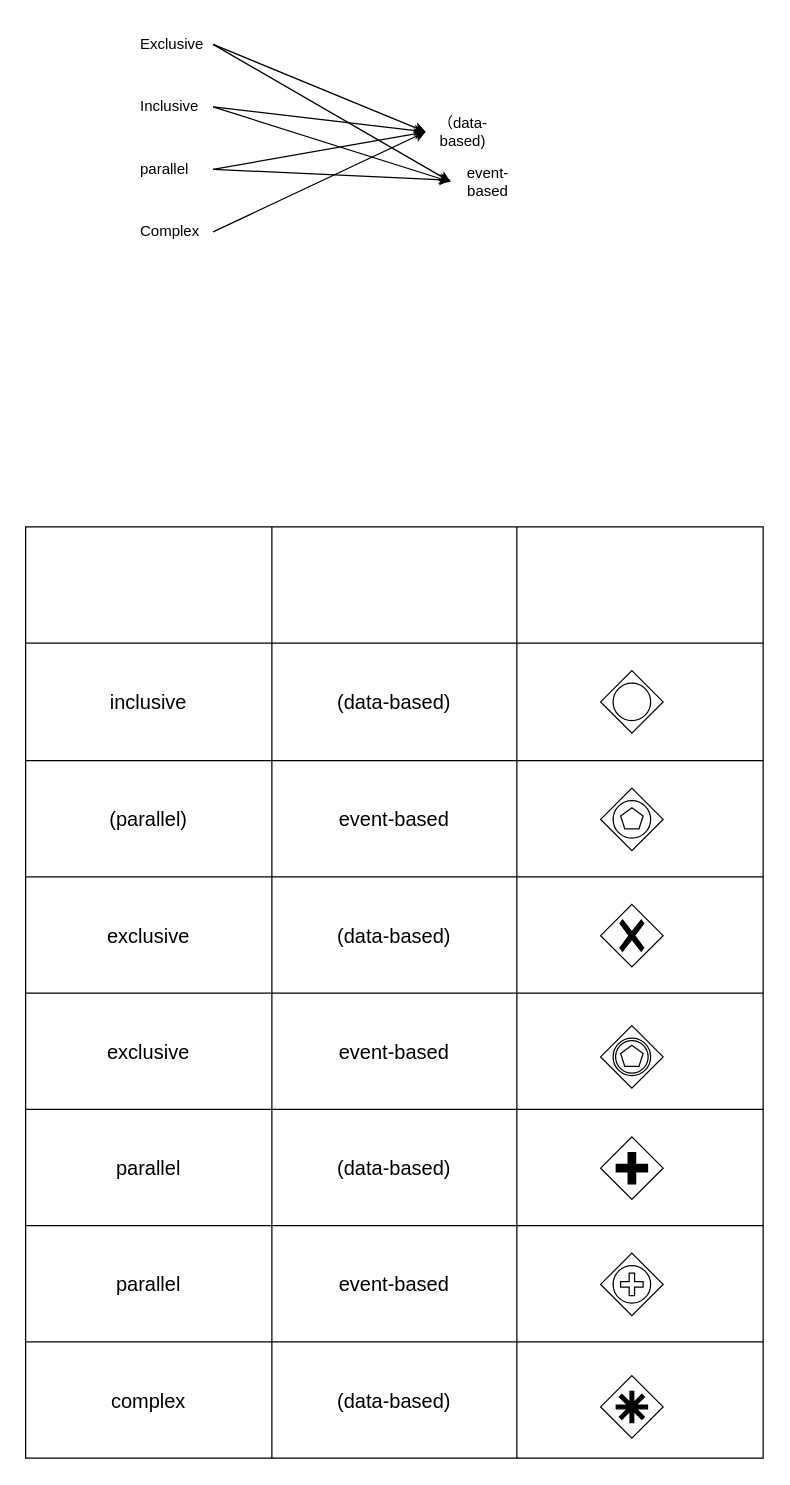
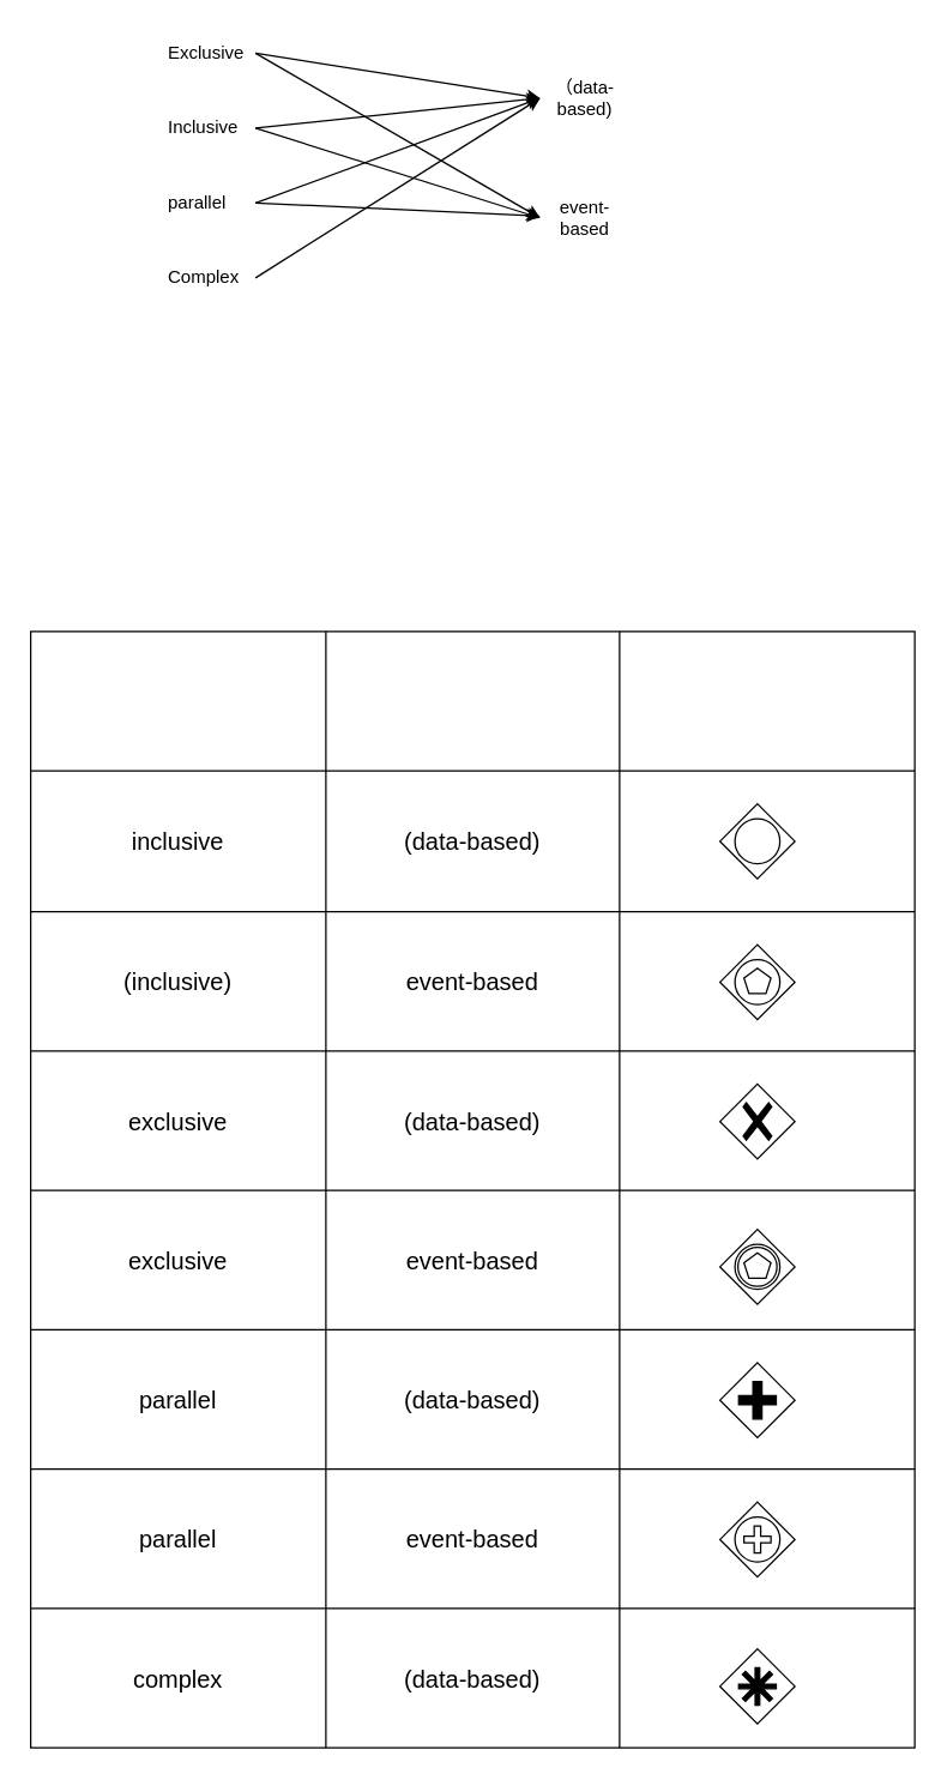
  <mxCell id="0" />
  <mxCell id="1" parent="0" />
  <mxCell id="2" value="" style="shape=table;startSize=0;container=1;collapsible=0;childLayout=tableLayout;fontSize=16;" parent="1" vertex="1"><mxGeometry x="20" y="421" width="590" height="745" as="geometry" /></mxCell>
  <mxCell id="3" value="" style="shape=tableRow;horizontal=0;startSize=0;swimlaneHead=0;swimlaneBody=0;strokeColor=inherit;top=0;left=0;bottom=0;right=0;collapsible=0;dropTarget=0;fillColor=none;points=[[0,0.5],[1,0.5]];portConstraint=eastwest;fontSize=16;" parent="2" vertex="1"><mxGeometry width="590" height="93" as="geometry" /></mxCell>
  <mxCell id="4" value="" style="shape=partialRectangle;html=1;whiteSpace=wrap;connectable=0;strokeColor=inherit;overflow=hidden;fillColor=none;top=0;left=0;bottom=0;right=0;pointerEvents=1;fontSize=16;" parent="3" vertex="1"><mxGeometry width="197" height="93" as="geometry"><mxRectangle width="197" height="93" as="alternateBounds" /></mxGeometry></mxCell>
  <mxCell id="5" value="" style="shape=partialRectangle;html=1;whiteSpace=wrap;connectable=0;strokeColor=inherit;overflow=hidden;fillColor=none;top=0;left=0;bottom=0;right=0;pointerEvents=1;fontSize=16;" parent="3" vertex="1"><mxGeometry x="197" width="196" height="93" as="geometry"><mxRectangle width="196" height="93" as="alternateBounds" /></mxGeometry></mxCell>
  <mxCell id="6" value="" style="shape=partialRectangle;html=1;whiteSpace=wrap;connectable=0;strokeColor=inherit;overflow=hidden;fillColor=none;top=0;left=0;bottom=0;right=0;pointerEvents=1;fontSize=16;" parent="3" vertex="1"><mxGeometry x="393" width="197" height="93" as="geometry"><mxRectangle width="197" height="93" as="alternateBounds" /></mxGeometry></mxCell>
  <mxCell id="7" value="" style="shape=tableRow;horizontal=0;startSize=0;swimlaneHead=0;swimlaneBody=0;strokeColor=inherit;top=0;left=0;bottom=0;right=0;collapsible=0;dropTarget=0;fillColor=none;points=[[0,0.5],[1,0.5]];portConstraint=eastwest;fontSize=16;" parent="2" vertex="1"><mxGeometry y="93" width="590" height="94" as="geometry" /></mxCell>
  <mxCell id="8" value="inclusive" style="shape=partialRectangle;html=1;whiteSpace=wrap;connectable=0;strokeColor=inherit;overflow=hidden;fillColor=none;top=0;left=0;bottom=0;right=0;pointerEvents=1;fontSize=16;" parent="7" vertex="1"><mxGeometry width="197" height="94" as="geometry"><mxRectangle width="197" height="94" as="alternateBounds" /></mxGeometry></mxCell>
  <mxCell id="9" value="(data-based)" style="shape=partialRectangle;html=1;whiteSpace=wrap;connectable=0;strokeColor=inherit;overflow=hidden;fillColor=none;top=0;left=0;bottom=0;right=0;pointerEvents=1;fontSize=16;" parent="7" vertex="1"><mxGeometry x="197" width="196" height="94" as="geometry"><mxRectangle width="196" height="94" as="alternateBounds" /></mxGeometry></mxCell>
  <mxCell id="10" value="" style="shape=partialRectangle;html=1;whiteSpace=wrap;connectable=0;strokeColor=inherit;overflow=hidden;fillColor=none;top=0;left=0;bottom=0;right=0;pointerEvents=1;fontSize=16;" parent="7" vertex="1"><mxGeometry x="393" width="197" height="94" as="geometry"><mxRectangle width="197" height="94" as="alternateBounds" /></mxGeometry></mxCell>
  <mxCell id="11" value="" style="shape=tableRow;horizontal=0;startSize=0;swimlaneHead=0;swimlaneBody=0;strokeColor=inherit;top=0;left=0;bottom=0;right=0;collapsible=0;dropTarget=0;fillColor=none;points=[[0,0.5],[1,0.5]];portConstraint=eastwest;fontSize=16;" parent="2" vertex="1"><mxGeometry y="187" width="590" height="93" as="geometry" /></mxCell>
- <mxCell id="12" value="(parallel)" style="shape=partialRectangle;html=1;whiteSpace=wrap;connectable=0;strokeColor=inherit;overflow=hidden;fillColor=none;top=0;left=0;bottom=0;right=0;pointerEvents=1;fontSize=16;" parent="11" vertex="1"><mxGeometry width="197" height="93" as="geometry"><mxRectangle width="197" height="93" as="alternateBounds" /></mxGeometry></mxCell>
+ <mxCell id="12" value="(inclusive)" style="shape=partialRectangle;html=1;whiteSpace=wrap;connectable=0;strokeColor=inherit;overflow=hidden;fillColor=none;top=0;left=0;bottom=0;right=0;pointerEvents=1;fontSize=16;" parent="11" vertex="1"><mxGeometry width="197" height="93" as="geometry"><mxRectangle width="197" height="93" as="alternateBounds" /></mxGeometry></mxCell>
  <mxCell id="13" value="event-based" style="shape=partialRectangle;html=1;whiteSpace=wrap;connectable=0;strokeColor=inherit;overflow=hidden;fillColor=none;top=0;left=0;bottom=0;right=0;pointerEvents=1;fontSize=16;" parent="11" vertex="1"><mxGeometry x="197" width="196" height="93" as="geometry"><mxRectangle width="196" height="93" as="alternateBounds" /></mxGeometry></mxCell>
  <mxCell id="14" value="" style="shape=partialRectangle;html=1;whiteSpace=wrap;connectable=0;strokeColor=inherit;overflow=hidden;fillColor=none;top=0;left=0;bottom=0;right=0;pointerEvents=1;fontSize=16;" parent="11" vertex="1"><mxGeometry x="393" width="197" height="93" as="geometry"><mxRectangle width="197" height="93" as="alternateBounds" /></mxGeometry></mxCell>
  <mxCell id="15" value="" style="shape=tableRow;horizontal=0;startSize=0;swimlaneHead=0;swimlaneBody=0;strokeColor=inherit;top=0;left=0;bottom=0;right=0;collapsible=0;dropTarget=0;fillColor=none;points=[[0,0.5],[1,0.5]];portConstraint=eastwest;fontSize=16;" parent="2" vertex="1"><mxGeometry y="280" width="590" height="93" as="geometry" /></mxCell>
  <mxCell id="16" value="exclusive" style="shape=partialRectangle;html=1;whiteSpace=wrap;connectable=0;strokeColor=inherit;overflow=hidden;fillColor=none;top=0;left=0;bottom=0;right=0;pointerEvents=1;fontSize=16;" parent="15" vertex="1"><mxGeometry width="197" height="93" as="geometry"><mxRectangle width="197" height="93" as="alternateBounds" /></mxGeometry></mxCell>
  <mxCell id="17" value="(data-based)" style="shape=partialRectangle;html=1;whiteSpace=wrap;connectable=0;strokeColor=inherit;overflow=hidden;fillColor=none;top=0;left=0;bottom=0;right=0;pointerEvents=1;fontSize=16;" parent="15" vertex="1"><mxGeometry x="197" width="196" height="93" as="geometry"><mxRectangle width="196" height="93" as="alternateBounds" /></mxGeometry></mxCell>
  <mxCell id="18" value="" style="shape=partialRectangle;html=1;whiteSpace=wrap;connectable=0;strokeColor=inherit;overflow=hidden;fillColor=none;top=0;left=0;bottom=0;right=0;pointerEvents=1;fontSize=16;" parent="15" vertex="1"><mxGeometry x="393" width="197" height="93" as="geometry"><mxRectangle width="197" height="93" as="alternateBounds" /></mxGeometry></mxCell>
  <mxCell id="19" value="" style="shape=tableRow;horizontal=0;startSize=0;swimlaneHead=0;swimlaneBody=0;strokeColor=inherit;top=0;left=0;bottom=0;right=0;collapsible=0;dropTarget=0;fillColor=none;points=[[0,0.5],[1,0.5]];portConstraint=eastwest;fontSize=16;" parent="2" vertex="1"><mxGeometry y="373" width="590" height="93" as="geometry" /></mxCell>
  <mxCell id="20" value="exclusive" style="shape=partialRectangle;html=1;whiteSpace=wrap;connectable=0;strokeColor=inherit;overflow=hidden;fillColor=none;top=0;left=0;bottom=0;right=0;pointerEvents=1;fontSize=16;" parent="19" vertex="1"><mxGeometry width="197" height="93" as="geometry"><mxRectangle width="197" height="93" as="alternateBounds" /></mxGeometry></mxCell>
  <mxCell id="21" value="event-based" style="shape=partialRectangle;html=1;whiteSpace=wrap;connectable=0;strokeColor=inherit;overflow=hidden;fillColor=none;top=0;left=0;bottom=0;right=0;pointerEvents=1;fontSize=16;" parent="19" vertex="1"><mxGeometry x="197" width="196" height="93" as="geometry"><mxRectangle width="196" height="93" as="alternateBounds" /></mxGeometry></mxCell>
  <mxCell id="22" value="" style="shape=partialRectangle;html=1;whiteSpace=wrap;connectable=0;strokeColor=inherit;overflow=hidden;fillColor=none;top=0;left=0;bottom=0;right=0;pointerEvents=1;fontSize=16;" parent="19" vertex="1"><mxGeometry x="393" width="197" height="93" as="geometry"><mxRectangle width="197" height="93" as="alternateBounds" /></mxGeometry></mxCell>
  <mxCell id="23" value="" style="shape=tableRow;horizontal=0;startSize=0;swimlaneHead=0;swimlaneBody=0;strokeColor=inherit;top=0;left=0;bottom=0;right=0;collapsible=0;dropTarget=0;fillColor=none;points=[[0,0.5],[1,0.5]];portConstraint=eastwest;fontSize=16;" parent="2" vertex="1"><mxGeometry y="466" width="590" height="93" as="geometry" /></mxCell>
  <mxCell id="24" value="parallel" style="shape=partialRectangle;html=1;whiteSpace=wrap;connectable=0;strokeColor=inherit;overflow=hidden;fillColor=none;top=0;left=0;bottom=0;right=0;pointerEvents=1;fontSize=16;" parent="23" vertex="1"><mxGeometry width="197" height="93" as="geometry"><mxRectangle width="197" height="93" as="alternateBounds" /></mxGeometry></mxCell>
  <mxCell id="25" value="(data-based)" style="shape=partialRectangle;html=1;whiteSpace=wrap;connectable=0;strokeColor=inherit;overflow=hidden;fillColor=none;top=0;left=0;bottom=0;right=0;pointerEvents=1;fontSize=16;" parent="23" vertex="1"><mxGeometry x="197" width="196" height="93" as="geometry"><mxRectangle width="196" height="93" as="alternateBounds" /></mxGeometry></mxCell>
  <mxCell id="26" value="" style="shape=partialRectangle;html=1;whiteSpace=wrap;connectable=0;strokeColor=inherit;overflow=hidden;fillColor=none;top=0;left=0;bottom=0;right=0;pointerEvents=1;fontSize=16;" parent="23" vertex="1"><mxGeometry x="393" width="197" height="93" as="geometry"><mxRectangle width="197" height="93" as="alternateBounds" /></mxGeometry></mxCell>
  <mxCell id="27" value="" style="shape=tableRow;horizontal=0;startSize=0;swimlaneHead=0;swimlaneBody=0;strokeColor=inherit;top=0;left=0;bottom=0;right=0;collapsible=0;dropTarget=0;fillColor=none;points=[[0,0.5],[1,0.5]];portConstraint=eastwest;fontSize=16;" parent="2" vertex="1"><mxGeometry y="559" width="590" height="93" as="geometry" /></mxCell>
  <mxCell id="28" value="parallel" style="shape=partialRectangle;html=1;whiteSpace=wrap;connectable=0;strokeColor=inherit;overflow=hidden;fillColor=none;top=0;left=0;bottom=0;right=0;pointerEvents=1;fontSize=16;" parent="27" vertex="1"><mxGeometry width="197" height="93" as="geometry"><mxRectangle width="197" height="93" as="alternateBounds" /></mxGeometry></mxCell>
  <mxCell id="29" value="event-based" style="shape=partialRectangle;html=1;whiteSpace=wrap;connectable=0;strokeColor=inherit;overflow=hidden;fillColor=none;top=0;left=0;bottom=0;right=0;pointerEvents=1;fontSize=16;" parent="27" vertex="1"><mxGeometry x="197" width="196" height="93" as="geometry"><mxRectangle width="196" height="93" as="alternateBounds" /></mxGeometry></mxCell>
  <mxCell id="30" value="" style="shape=partialRectangle;html=1;whiteSpace=wrap;connectable=0;strokeColor=inherit;overflow=hidden;fillColor=none;top=0;left=0;bottom=0;right=0;pointerEvents=1;fontSize=16;" parent="27" vertex="1"><mxGeometry x="393" width="197" height="93" as="geometry"><mxRectangle width="197" height="93" as="alternateBounds" /></mxGeometry></mxCell>
  <mxCell id="31" value="" style="shape=tableRow;horizontal=0;startSize=0;swimlaneHead=0;swimlaneBody=0;strokeColor=inherit;top=0;left=0;bottom=0;right=0;collapsible=0;dropTarget=0;fillColor=none;points=[[0,0.5],[1,0.5]];portConstraint=eastwest;fontSize=16;" parent="2" vertex="1"><mxGeometry y="652" width="590" height="93" as="geometry" /></mxCell>
  <mxCell id="32" value="complex" style="shape=partialRectangle;html=1;whiteSpace=wrap;connectable=0;strokeColor=inherit;overflow=hidden;fillColor=none;top=0;left=0;bottom=0;right=0;pointerEvents=1;fontSize=16;" parent="31" vertex="1"><mxGeometry width="197" height="93" as="geometry"><mxRectangle width="197" height="93" as="alternateBounds" /></mxGeometry></mxCell>
  <mxCell id="33" value="(data-based)" style="shape=partialRectangle;html=1;whiteSpace=wrap;connectable=0;strokeColor=inherit;overflow=hidden;fillColor=none;top=0;left=0;bottom=0;right=0;pointerEvents=1;fontSize=16;" parent="31" vertex="1"><mxGeometry x="197" width="196" height="93" as="geometry"><mxRectangle width="196" height="93" as="alternateBounds" /></mxGeometry></mxCell>
  <mxCell id="34" value="" style="shape=partialRectangle;html=1;whiteSpace=wrap;connectable=0;strokeColor=inherit;overflow=hidden;fillColor=none;top=0;left=0;bottom=0;right=0;pointerEvents=1;fontSize=16;" parent="31" vertex="1"><mxGeometry x="393" width="197" height="93" as="geometry"><mxRectangle width="197" height="93" as="alternateBounds" /></mxGeometry></mxCell>
  <mxCell id="35" value="" style="points=[[0.25,0.25,0],[0.5,0,0],[0.75,0.25,0],[1,0.5,0],[0.75,0.75,0],[0.5,1,0],[0.25,0.75,0],[0,0.5,0]];shape=mxgraph.bpmn.gateway2;html=1;verticalLabelPosition=bottom;labelBackgroundColor=#ffffff;verticalAlign=top;align=center;perimeter=rhombusPerimeter;outlineConnect=0;outline=standard;symbol=general;" parent="1" vertex="1"><mxGeometry x="480" y="536" width="50" height="50" as="geometry" /></mxCell>
  <mxCell id="36" value="" style="points=[[0.25,0.25,0],[0.5,0,0],[0.75,0.25,0],[1,0.5,0],[0.75,0.75,0],[0.5,1,0],[0.25,0.75,0],[0,0.5,0]];shape=mxgraph.bpmn.gateway2;html=1;verticalLabelPosition=bottom;labelBackgroundColor=#ffffff;verticalAlign=top;align=center;perimeter=rhombusPerimeter;outlineConnect=0;outline=standard;symbol=multiple;" parent="1" vertex="1"><mxGeometry x="480" y="630" width="50" height="50" as="geometry" /></mxCell>
  <mxCell id="37" value="" style="points=[[0.25,0.25,0],[0.5,0,0],[0.75,0.25,0],[1,0.5,0],[0.75,0.75,0],[0.5,1,0],[0.25,0.75,0],[0,0.5,0]];shape=mxgraph.bpmn.gateway2;html=1;verticalLabelPosition=bottom;labelBackgroundColor=#ffffff;verticalAlign=top;align=center;perimeter=rhombusPerimeter;outlineConnect=0;outline=none;symbol=none;gwType=exclusive;" parent="1" vertex="1"><mxGeometry x="480" y="723" width="50" height="50" as="geometry" /></mxCell>
  <mxCell id="38" value="" style="points=[[0.25,0.25,0],[0.5,0,0],[0.75,0.25,0],[1,0.5,0],[0.75,0.75,0],[0.5,1,0],[0.25,0.75,0],[0,0.5,0]];shape=mxgraph.bpmn.gateway2;html=1;verticalLabelPosition=bottom;labelBackgroundColor=#ffffff;verticalAlign=top;align=center;perimeter=rhombusPerimeter;outlineConnect=0;outline=catching;symbol=multiple;" parent="1" vertex="1"><mxGeometry x="480" y="820" width="50" height="50" as="geometry" /></mxCell>
  <mxCell id="39" value="" style="points=[[0.25,0.25,0],[0.5,0,0],[0.75,0.25,0],[1,0.5,0],[0.75,0.75,0],[0.5,1,0],[0.25,0.75,0],[0,0.5,0]];shape=mxgraph.bpmn.gateway2;html=1;verticalLabelPosition=bottom;labelBackgroundColor=#ffffff;verticalAlign=top;align=center;perimeter=rhombusPerimeter;outlineConnect=0;outline=none;symbol=none;gwType=parallel;" parent="1" vertex="1"><mxGeometry x="480" y="909" width="50" height="50" as="geometry" /></mxCell>
  <mxCell id="40" value="" style="points=[[0.25,0.25,0],[0.5,0,0],[0.75,0.25,0],[1,0.5,0],[0.75,0.75,0],[0.5,1,0],[0.25,0.75,0],[0,0.5,0]];shape=mxgraph.bpmn.gateway2;html=1;verticalLabelPosition=bottom;labelBackgroundColor=#ffffff;verticalAlign=top;align=center;perimeter=rhombusPerimeter;outlineConnect=0;outline=standard;symbol=parallelMultiple;" parent="1" vertex="1"><mxGeometry x="480" y="1002" width="50" height="50" as="geometry" /></mxCell>
  <mxCell id="41" value="" style="points=[[0.25,0.25,0],[0.5,0,0],[0.75,0.25,0],[1,0.5,0],[0.75,0.75,0],[0.5,1,0],[0.25,0.75,0],[0,0.5,0]];shape=mxgraph.bpmn.gateway2;html=1;verticalLabelPosition=bottom;labelBackgroundColor=#ffffff;verticalAlign=top;align=center;perimeter=rhombusPerimeter;outlineConnect=0;outline=none;symbol=none;gwType=complex;" parent="1" vertex="1"><mxGeometry x="480" y="1100" width="50" height="50" as="geometry" /></mxCell>
  <mxCell id="42" style="rounded=0;orthogonalLoop=1;jettySize=auto;html=1;exitX=1;exitY=0.5;exitDx=0;exitDy=0;entryX=0;entryY=0.5;entryDx=0;entryDy=0;" parent="1" source="44" target="53" edge="1"><mxGeometry relative="1" as="geometry" /></mxCell>
  <mxCell id="43" style="rounded=0;orthogonalLoop=1;jettySize=auto;html=1;entryX=0;entryY=0.5;entryDx=0;entryDy=0;exitX=1;exitY=0.5;exitDx=0;exitDy=0;" parent="1" source="44" target="54" edge="1"><mxGeometry relative="1" as="geometry" /></mxCell>
  <mxCell id="44" value="Exclusive" style="text;html=1;align=left;verticalAlign=middle;whiteSpace=wrap;rounded=0;" parent="1" vertex="1"><mxGeometry x="110" y="20" width="60" height="30" as="geometry" /></mxCell>
  <mxCell id="45" style="edgeStyle=none;shape=connector;rounded=0;orthogonalLoop=1;jettySize=auto;html=1;exitX=1;exitY=0.5;exitDx=0;exitDy=0;entryX=0;entryY=0.5;entryDx=0;entryDy=0;strokeColor=default;align=center;verticalAlign=middle;fontFamily=Helvetica;fontSize=11;fontColor=default;labelBackgroundColor=default;endArrow=classic;" parent="1" source="47" target="53" edge="1"><mxGeometry relative="1" as="geometry" /></mxCell>
  <mxCell id="46" style="edgeStyle=none;shape=connector;rounded=0;orthogonalLoop=1;jettySize=auto;html=1;entryX=0;entryY=0.5;entryDx=0;entryDy=0;strokeColor=default;align=center;verticalAlign=middle;fontFamily=Helvetica;fontSize=11;fontColor=default;labelBackgroundColor=default;endArrow=classic;exitX=1;exitY=0.5;exitDx=0;exitDy=0;" parent="1" source="47" target="54" edge="1"><mxGeometry relative="1" as="geometry" /></mxCell>
  <mxCell id="47" value="Inclusive" style="text;html=1;align=left;verticalAlign=middle;whiteSpace=wrap;rounded=0;" parent="1" vertex="1"><mxGeometry x="110" y="70" width="60" height="30" as="geometry" /></mxCell>
  <mxCell id="48" style="edgeStyle=none;shape=connector;rounded=0;orthogonalLoop=1;jettySize=auto;html=1;entryX=0;entryY=0.5;entryDx=0;entryDy=0;strokeColor=default;align=center;verticalAlign=middle;fontFamily=Helvetica;fontSize=11;fontColor=default;labelBackgroundColor=default;endArrow=classic;exitX=1;exitY=0.5;exitDx=0;exitDy=0;" parent="1" source="50" target="53" edge="1"><mxGeometry relative="1" as="geometry" /></mxCell>
  <mxCell id="49" style="edgeStyle=none;shape=connector;rounded=0;orthogonalLoop=1;jettySize=auto;html=1;exitX=1;exitY=0.5;exitDx=0;exitDy=0;strokeColor=default;align=center;verticalAlign=middle;fontFamily=Helvetica;fontSize=11;fontColor=default;labelBackgroundColor=default;endArrow=classic;" parent="1" source="50" target="54" edge="1"><mxGeometry relative="1" as="geometry" /></mxCell>
  <mxCell id="50" value="parallel" style="text;html=1;align=left;verticalAlign=middle;whiteSpace=wrap;rounded=0;" parent="1" vertex="1"><mxGeometry x="110" y="120" width="60" height="30" as="geometry" /></mxCell>
  <mxCell id="51" style="edgeStyle=none;shape=connector;rounded=0;orthogonalLoop=1;jettySize=auto;html=1;exitX=1;exitY=0.5;exitDx=0;exitDy=0;entryX=0;entryY=0.5;entryDx=0;entryDy=0;strokeColor=default;align=center;verticalAlign=middle;fontFamily=Helvetica;fontSize=11;fontColor=default;labelBackgroundColor=default;endArrow=classic;" parent="1" source="52" target="53" edge="1"><mxGeometry relative="1" as="geometry" /></mxCell>
  <mxCell id="52" value="Complex" style="text;html=1;align=left;verticalAlign=middle;whiteSpace=wrap;rounded=0;" parent="1" vertex="1"><mxGeometry x="110" y="170" width="60" height="30" as="geometry" /></mxCell>
- <mxCell id="53" value="（data-based)" style="text;html=1;align=center;verticalAlign=middle;whiteSpace=wrap;rounded=0;" parent="1" vertex="1"><mxGeometry x="340" y="90" width="60" height="30" as="geometry" /></mxCell>
+ <mxCell id="53" value="（data-based)" style="text;html=1;align=center;verticalAlign=middle;whiteSpace=wrap;rounded=0;" parent="1" vertex="1"><mxGeometry x="360" y="50" width="60" height="30" as="geometry" /></mxCell>
  <mxCell id="54" value="event-based" style="text;html=1;align=center;verticalAlign=middle;whiteSpace=wrap;rounded=0;" parent="1" vertex="1"><mxGeometry x="360" y="130" width="60" height="30" as="geometry" /></mxCell>
